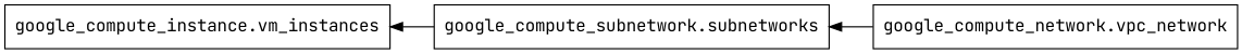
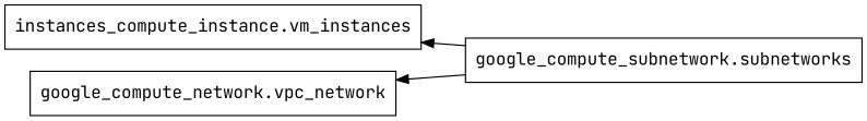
  digraph {
    fontname="JetBrains Mono"
    rankdir=RL
    node [fontname="JetBrains Mono" shape=rect]
    edge [fontname="JetBrains Mono"]
-   n1 [label="google_compute_instance.vm_instances"]
+   n1 [label="instances_compute_instance.vm_instances"]
    n2 [label="google_compute_subnetwork.subnetworks"]
    n3 [label="google_compute_network.vpc_network"]
    n2 -> n1
-   n3 -> n2
+   n2 -> n3
  }
